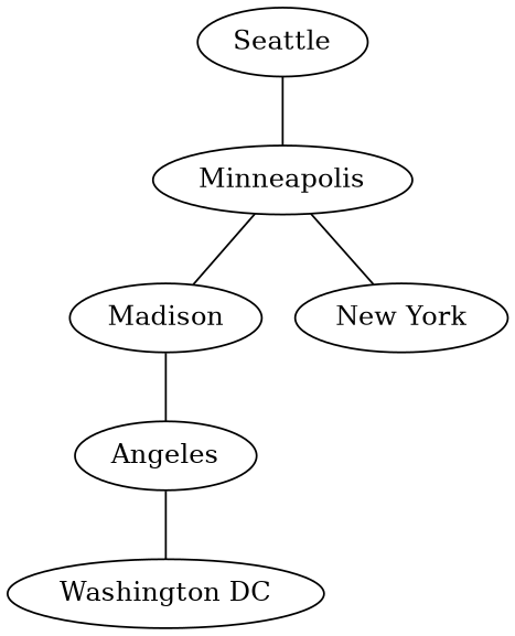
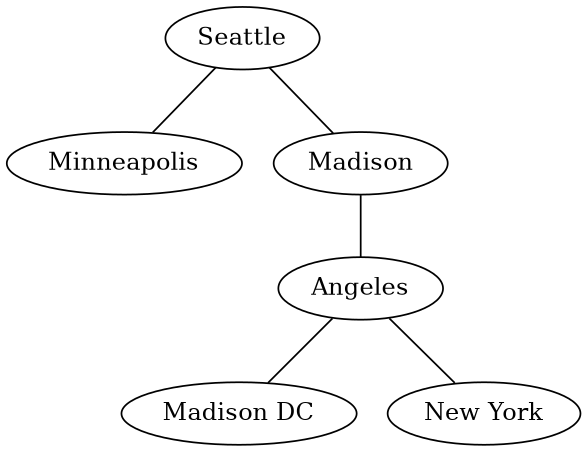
  graph {
    Seattle
    Minneapolis
    Madison
    n4 [label=Angeles]
-   "Washington DC"
+   "Washington DC" [label="Madison DC"]
    "New York"
    Seattle -- Minneapolis [distance=1705]
-   Minneapolis -- Madison [distance=269]
+   Seattle -- Madison [distance=269]
    Madison -- n4 [distance=173]
    n4 -- "Washington DC" [distance=701]
-   Minneapolis -- "New York" [distance=770]
+   n4 -- "New York" [distance=770]
  }
